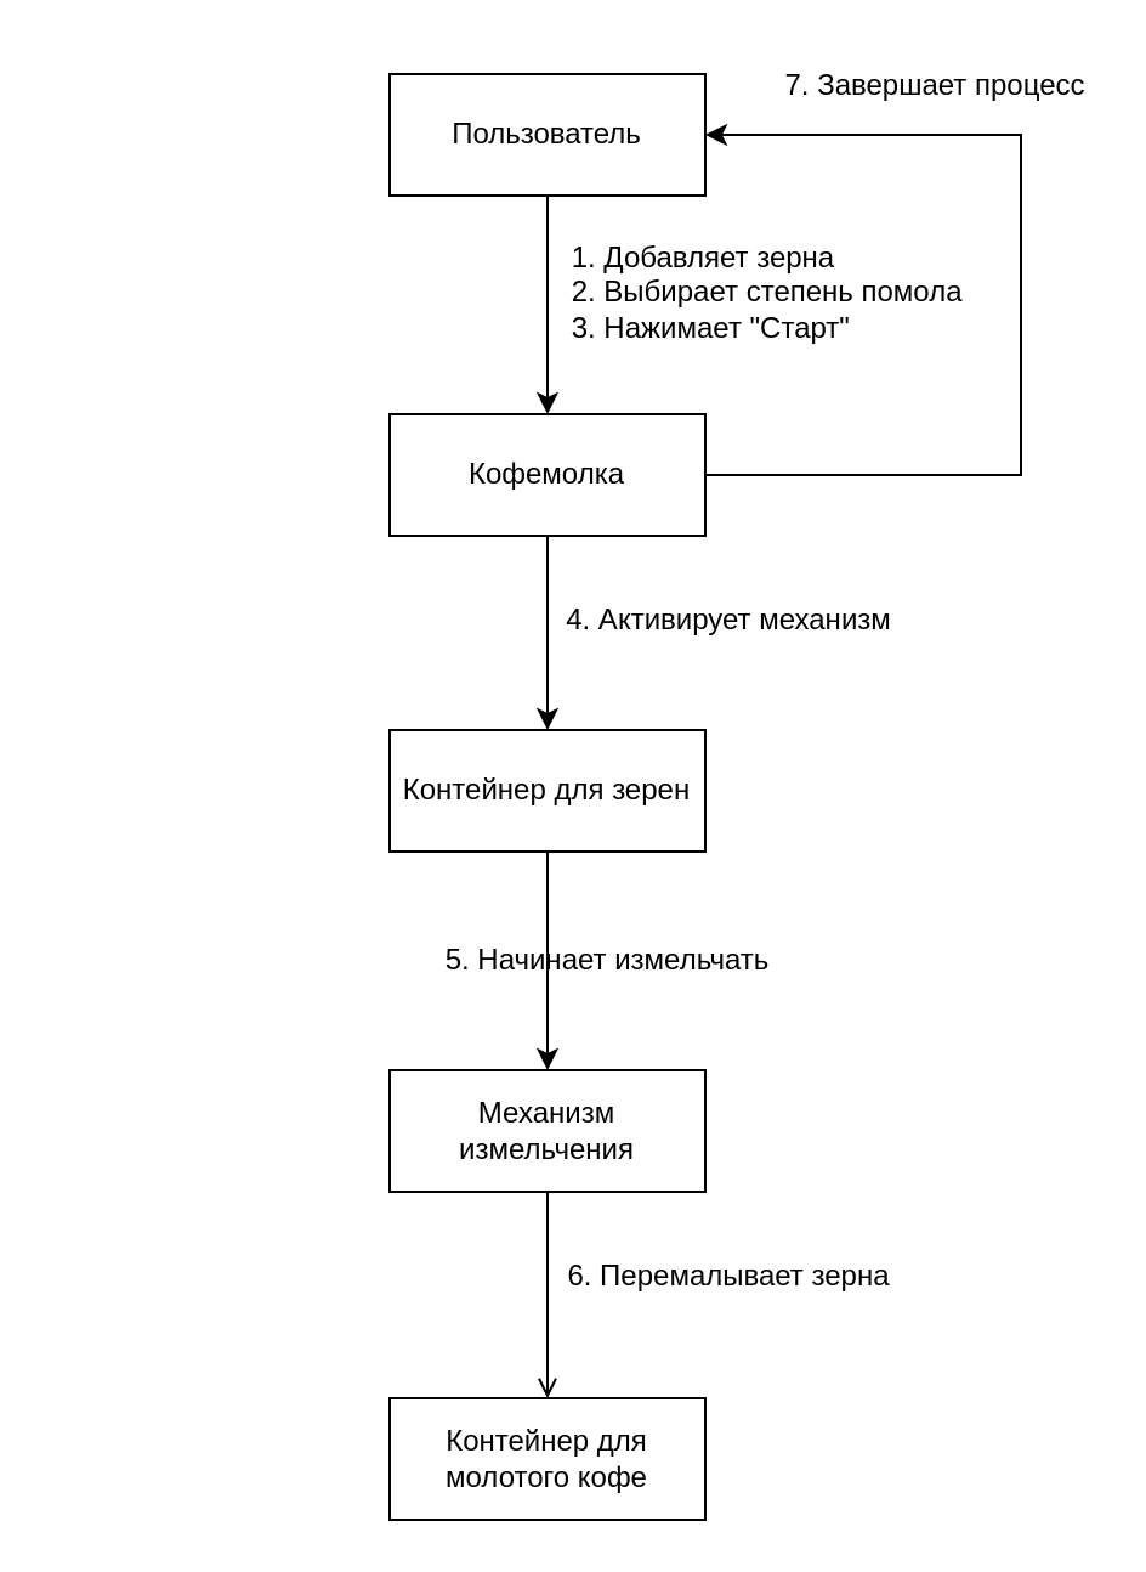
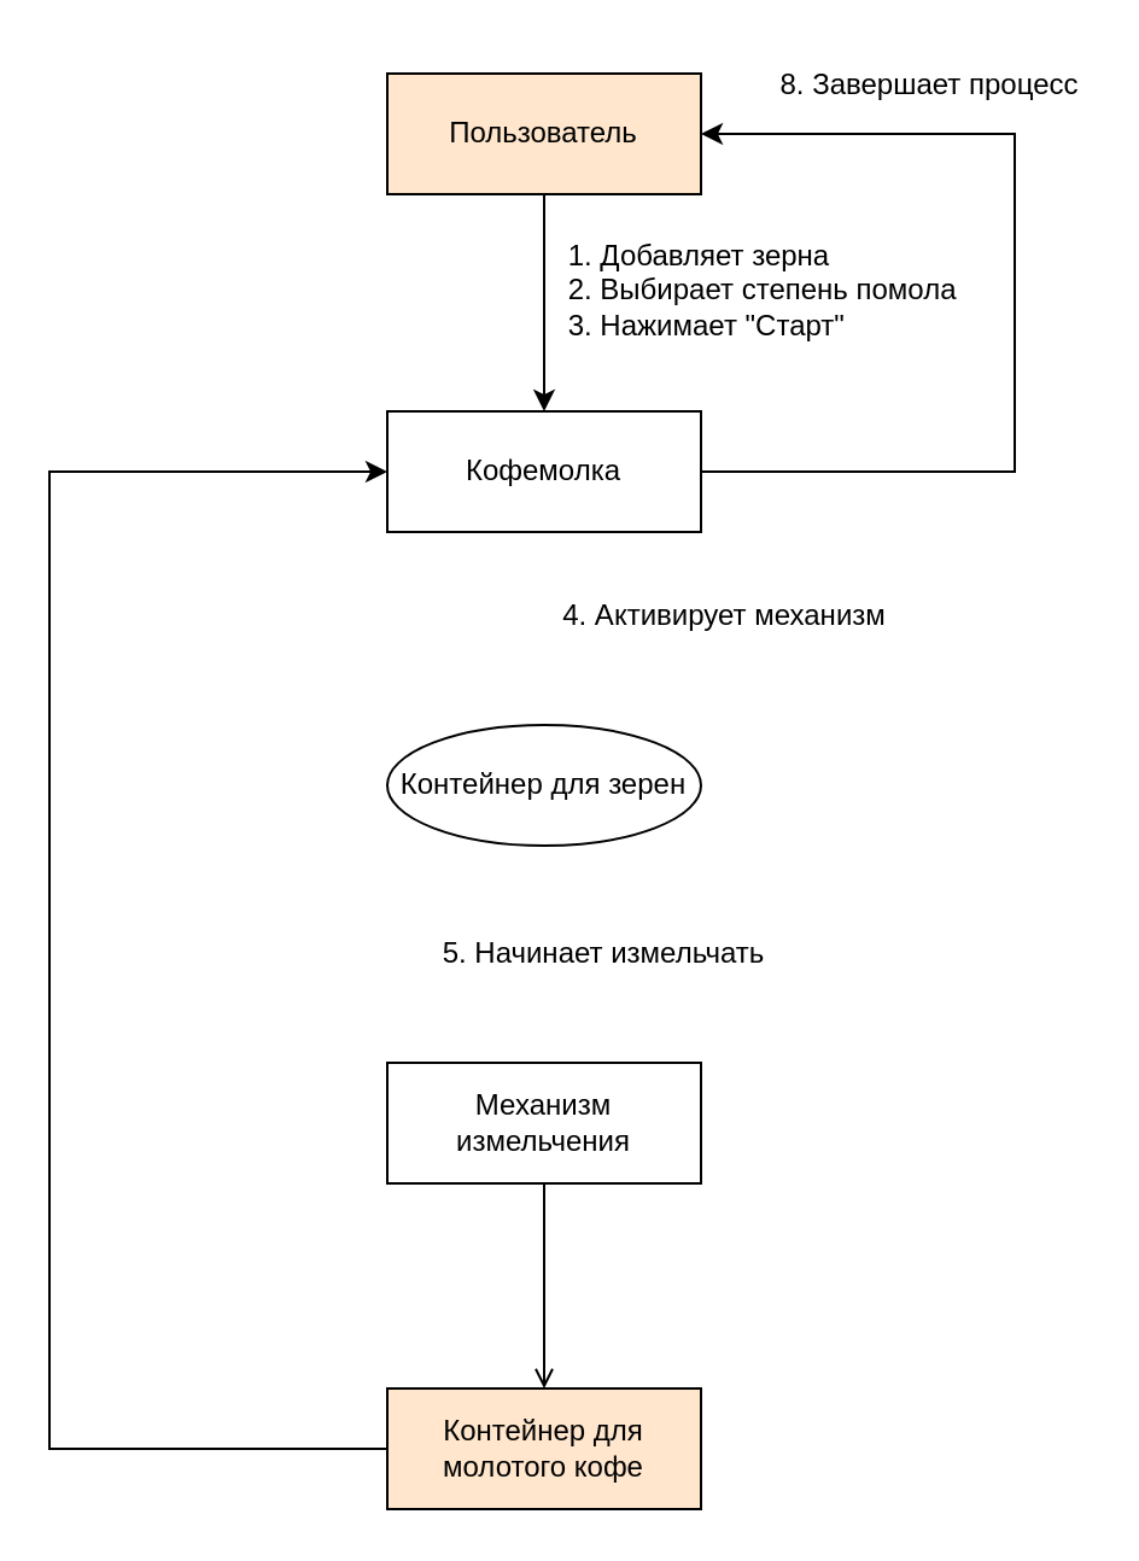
  <mxCell id="0" />
  <mxCell id="1" parent="0" />
- <mxCell id="2" value="Пользователь" style="rounded=0;whiteSpace=wrap;html=1;" vertex="1" parent="1"><mxGeometry x="160" y="30" width="130" height="50" as="geometry" /></mxCell>
+ <mxCell id="2" value="Пользователь" style="rounded=0;whiteSpace=wrap;html=1;fillColor=#ffe6cc;" vertex="1" parent="1"><mxGeometry x="160" y="30" width="130" height="50" as="geometry" /></mxCell>
  <mxCell id="3" value="Кофемолка" style="rounded=0;whiteSpace=wrap;html=1;" vertex="1" parent="1"><mxGeometry x="160" y="170" width="130" height="50" as="geometry" /></mxCell>
- <mxCell id="4" value="Контейнер для зерен" style="rounded=0;whiteSpace=wrap;html=1;" vertex="1" parent="1"><mxGeometry x="160" y="300" width="130" height="50" as="geometry" /></mxCell>
+ <mxCell id="4" value="Контейнер для зерен" style="ellipse;whiteSpace=wrap;html=1;" vertex="1" parent="1"><mxGeometry x="160" y="300" width="130" height="50" as="geometry" /></mxCell>
  <mxCell id="5" value="Механизм измельчения" style="rounded=0;whiteSpace=wrap;html=1;" vertex="1" parent="1"><mxGeometry x="160" y="440" width="130" height="50" as="geometry" /></mxCell>
- <mxCell id="6" value="Контейнер для молотого кофе" style="rounded=0;whiteSpace=wrap;html=1;" vertex="1" parent="1"><mxGeometry x="160" y="575" width="130" height="50" as="geometry" /></mxCell>
+ <mxCell id="6" value="Контейнер для молотого кофе" style="rounded=0;whiteSpace=wrap;html=1;fillColor=#ffe6cc;" vertex="1" parent="1"><mxGeometry x="160" y="575" width="130" height="50" as="geometry" /></mxCell>
  <mxCell id="7" value="" style="endArrow=classic;html=1;rounded=0;" edge="1" parent="1" source="2" target="3"><mxGeometry width="50" height="50" relative="1" as="geometry"><mxPoint x="360" y="170" as="sourcePoint" /><mxPoint x="410" y="120" as="targetPoint" /></mxGeometry></mxCell>
  <mxCell id="8" value="&amp;nbsp; &amp;nbsp; 1. Добавляет зерна&lt;br&gt;&amp;nbsp; &amp;nbsp; 2. Выбирает степень помола&lt;br&gt;&amp;nbsp; &amp;nbsp; 3. Нажимает &quot;Старт&quot;" style="text;html=1;align=left;verticalAlign=middle;whiteSpace=wrap;rounded=0;" vertex="1" parent="1"><mxGeometry x="220" y="70" width="190" height="100" as="geometry" /></mxCell>
  <mxCell id="9" value="4. Активирует механизм" style="text;html=1;align=center;verticalAlign=middle;whiteSpace=wrap;rounded=0;" vertex="1" parent="1"><mxGeometry x="230" y="240" width="140" height="30" as="geometry" /></mxCell>
- <mxCell id="10" value="" style="endArrow=classic;html=1;rounded=0;" edge="1" parent="1" source="3" target="4"><mxGeometry width="50" height="50" relative="1" as="geometry"><mxPoint x="240" y="390" as="sourcePoint" /><mxPoint x="290" y="340" as="targetPoint" /></mxGeometry></mxCell>
- <mxCell id="11" value="" style="endArrow=classic;html=1;rounded=0;" edge="1" parent="1" source="4" target="5"><mxGeometry width="50" height="50" relative="1" as="geometry"><mxPoint x="240" y="390" as="sourcePoint" /><mxPoint x="330" y="400" as="targetPoint" /></mxGeometry></mxCell>
  <mxCell id="12" value="" style="endArrow=open;html=1;rounded=0;" edge="1" parent="1" source="5" target="6"><mxGeometry width="50" height="50" relative="1" as="geometry"><mxPoint x="290" y="540" as="sourcePoint" /><mxPoint x="340" y="490" as="targetPoint" /></mxGeometry></mxCell>
  <mxCell id="13" value="5. Начинает измельчать" style="text;html=1;align=center;verticalAlign=middle;whiteSpace=wrap;rounded=0;" vertex="1" parent="1"><mxGeometry x="175" y="380" width="150" height="30" as="geometry" /></mxCell>
- <mxCell id="14" value="6. Перемалывает зерна" style="text;html=1;align=center;verticalAlign=middle;whiteSpace=wrap;rounded=0;" vertex="1" parent="1"><mxGeometry x="230" y="510" width="140" height="30" as="geometry" /></mxCell>
+ <mxCell id="15" value="" style="endArrow=classic;html=1;rounded=0;" edge="1" parent="1" source="6" target="3"><mxGeometry width="50" height="50" relative="1" as="geometry"><mxPoint x="50" y="330" as="sourcePoint" /><mxPoint x="20" y="190" as="targetPoint" /><Array as="points"><mxPoint x="20" y="600" /><mxPoint x="20" y="195" /></Array></mxGeometry></mxCell>
  <mxCell id="16" value="" style="endArrow=classic;html=1;rounded=0;" edge="1" parent="1" source="3" target="2"><mxGeometry width="50" height="50" relative="1" as="geometry"><mxPoint x="360" y="200" as="sourcePoint" /><mxPoint x="420" y="20" as="targetPoint" /><Array as="points"><mxPoint x="420" y="195" /><mxPoint x="420" y="55" /></Array></mxGeometry></mxCell>
- <mxCell id="17" value="7. Завершает процесс" style="text;html=1;align=center;verticalAlign=middle;whiteSpace=wrap;rounded=0;" vertex="1" parent="1"><mxGeometry x="320" y="20" width="130" height="30" as="geometry" /></mxCell>
+ <mxCell id="17" value="8. Завершает процесс" style="text;html=1;align=center;verticalAlign=middle;whiteSpace=wrap;rounded=0;" vertex="1" parent="1"><mxGeometry x="320" y="20" width="130" height="30" as="geometry" /></mxCell>
